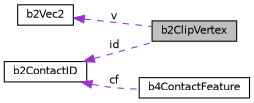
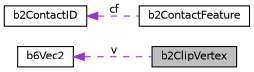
  digraph {
    rankdir=LR
    node [color=black fillcolor=white fontname=Helvetica fontsize=10 shape=record style=filled]
    edge [color=darkorchid3 dir=back fontname=Helvetica fontsize=10 labelfontname=Helvetica labelfontsize=10 style=dashed]
    n1 [fillcolor=grey75 fontcolor=black height=0.2 label=b2ClipVertex width=0.4]
-   n2 [height=0.2 label=b2Vec2 width=0.4]
+   n2 [height=0.2 label=b6Vec2 width=0.4]
    n3 [height=0.2 label=b2ContactID width=0.4]
-   n4 [height=0.2 label=b4ContactFeature width=0.4]
+   n4 [height=0.2 label=b2ContactFeature width=0.4]
    n2 -> n1 [label=" v"]
-   n3 -> n1 [label=" id"]
    n3 -> n4 [label=" cf"]
  }
